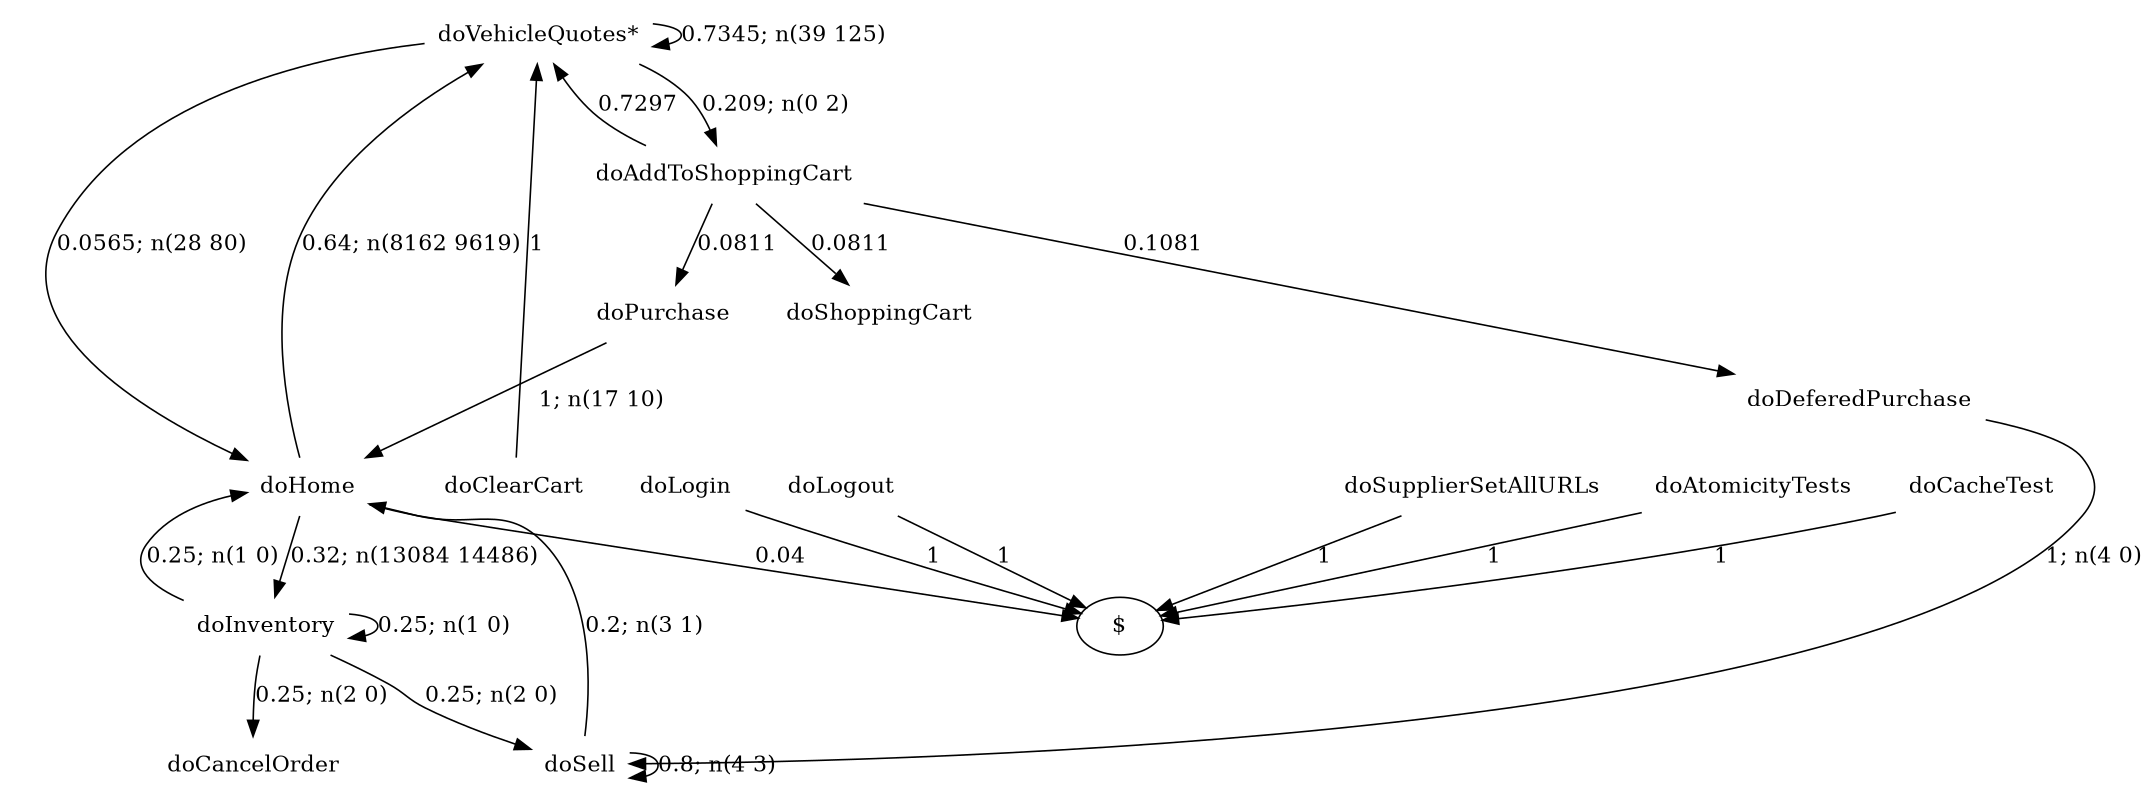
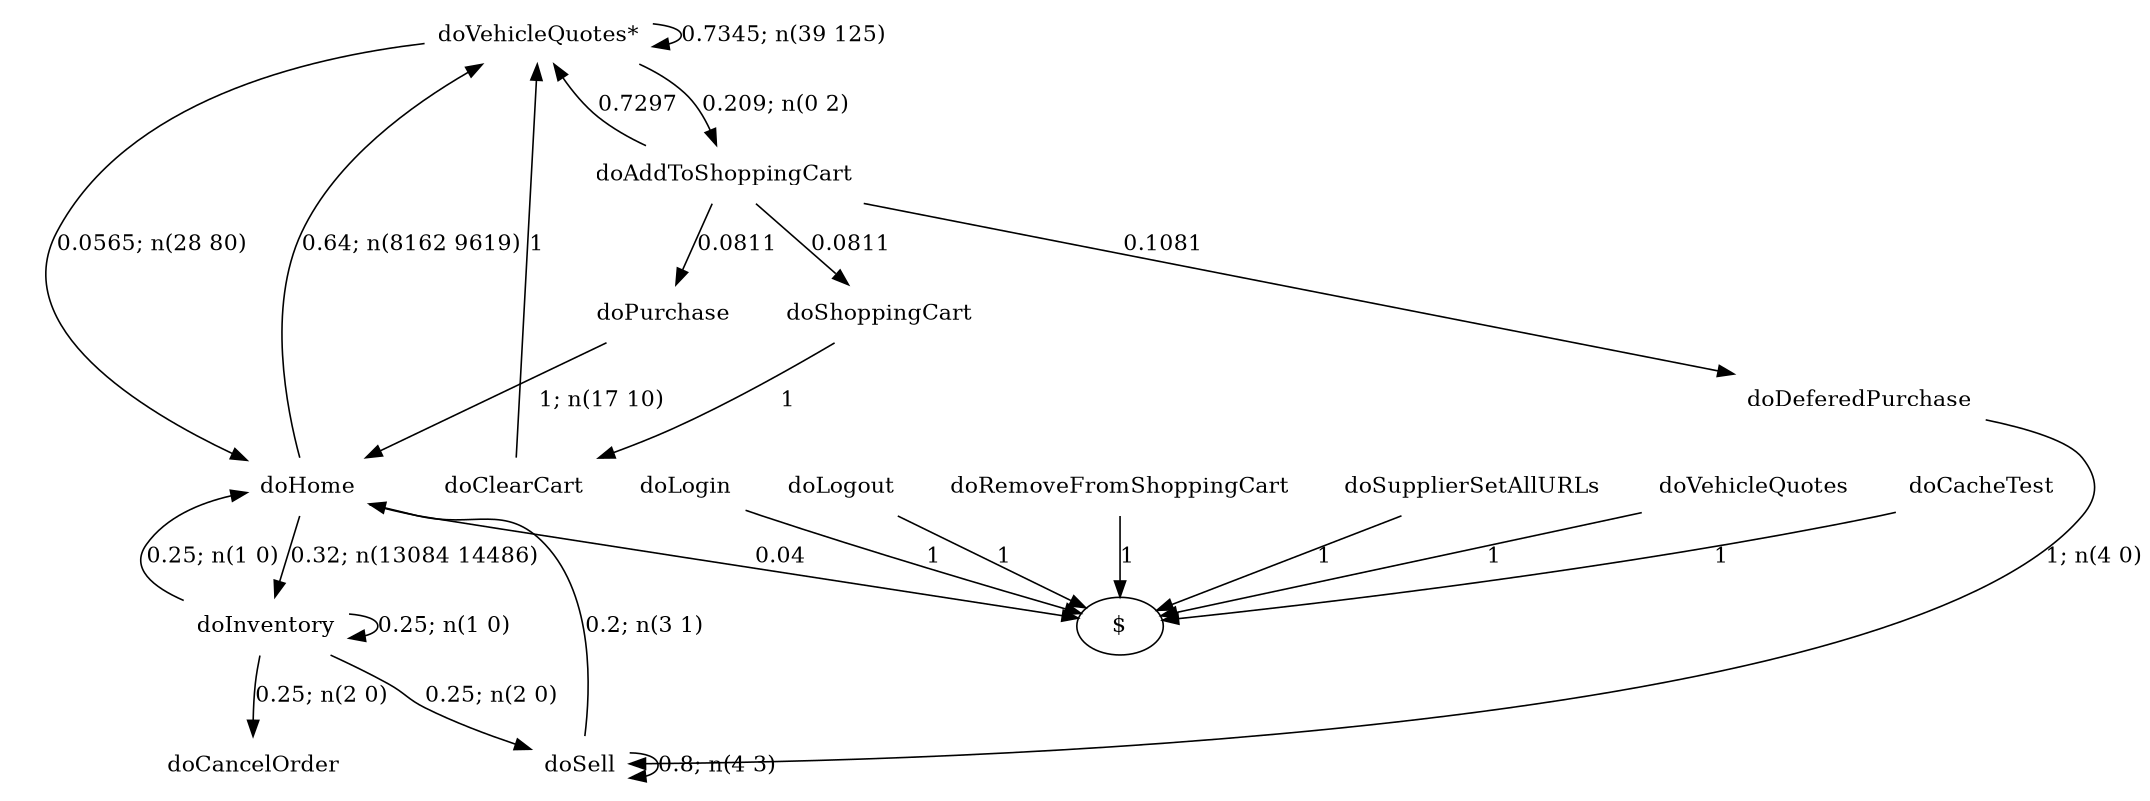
  digraph {
    node [shape=none]
    edge [style=solid]
    n1 [label="doVehicleQuotes*"]
    n2 [label=doAddToShoppingCart]
    n3 [label=doHome]
    n4 [label=doDeferedPurchase]
    n5 [label=doShoppingCart]
    n6 [label=doPurchase]
    "$" [shape=""]
    n8 [label=doInventory]
    n9 [label=doSupplierSetAllURLs]
-   n10 [label=doAtomicityTests]
+   n10 [label=doVehicleQuotes]
    n11 [label=doCacheTest]
    n12 [label=doLogin]
    n13 [label=doSell]
    n14 [label=doClearCart]
    n15 [label=doCancelOrder]
    n16 [label=doLogout]
+   n17 [label=doRemoveFromShoppingCart]
    n1 -> n1 [label="0.7345; n(39 125)"]
    n1 -> n2 [label="0.209; n(0 2)"]
    n1 -> n3 [label="0.0565; n(28 80)"]
    n2 -> n1 [label=0.7297]
    n2 -> n4 [label=0.1081]
    n2 -> n5 [label=0.0811]
    n2 -> n6 [label=0.0811]
    n3 -> n1 [label="0.64; n(8162 9619)"]
    n3 -> "$" [label=0.04]
    n3 -> n8 [label="0.32; n(13084 14486)"]
    n4 -> n13 [label="1; n(4 0)"]
+   n5 -> n14 [label=1]
    n6 -> n3 [label="1; n(17 10)"]
    n8 -> n3 [label="0.25; n(1 0)"]
    n8 -> n8 [label="0.25; n(1 0)"]
    n8 -> n13 [label="0.25; n(2 0)"]
    n8 -> n15 [label="0.25; n(2 0)"]
    n9 -> "$" [label=1]
    n10 -> "$" [label=1]
    n11 -> "$" [label=1]
    n12 -> "$" [label=1]
    n13 -> n3 [label="0.2; n(3 1)"]
    n13 -> n13 [label="0.8; n(4 3)"]
    n14 -> n1 [label=1]
    n16 -> "$" [label=1]
+   n17 -> "$" [label=1]
  }
